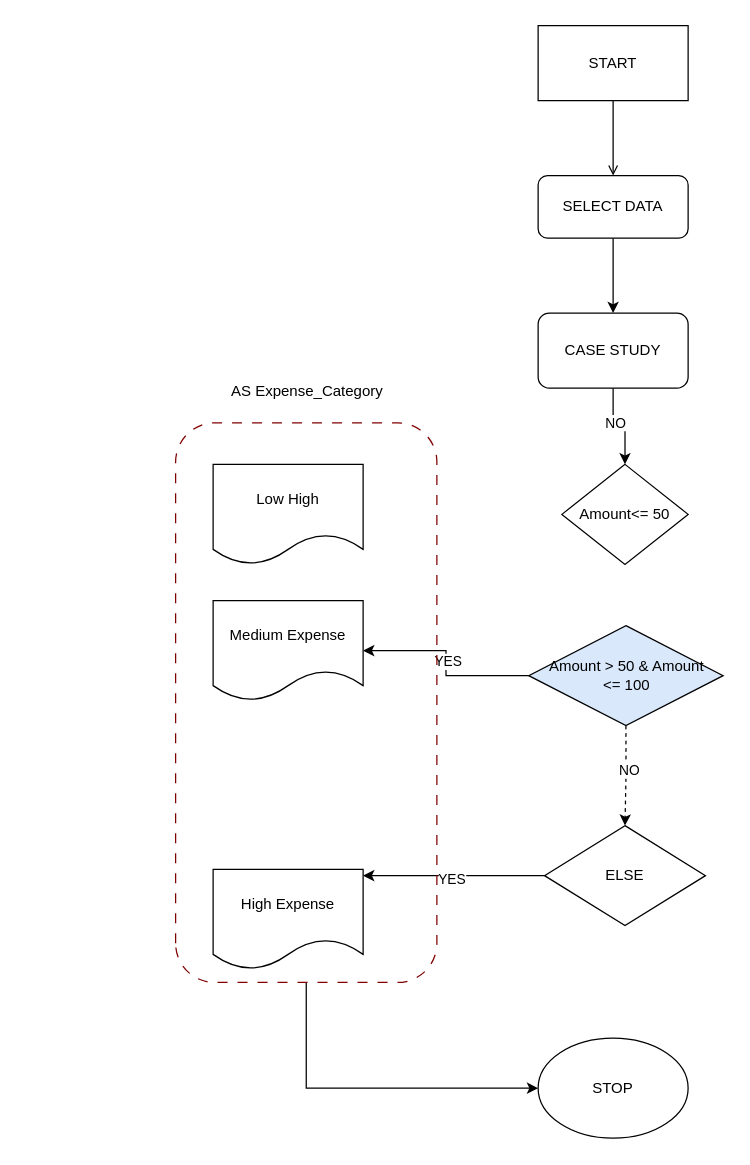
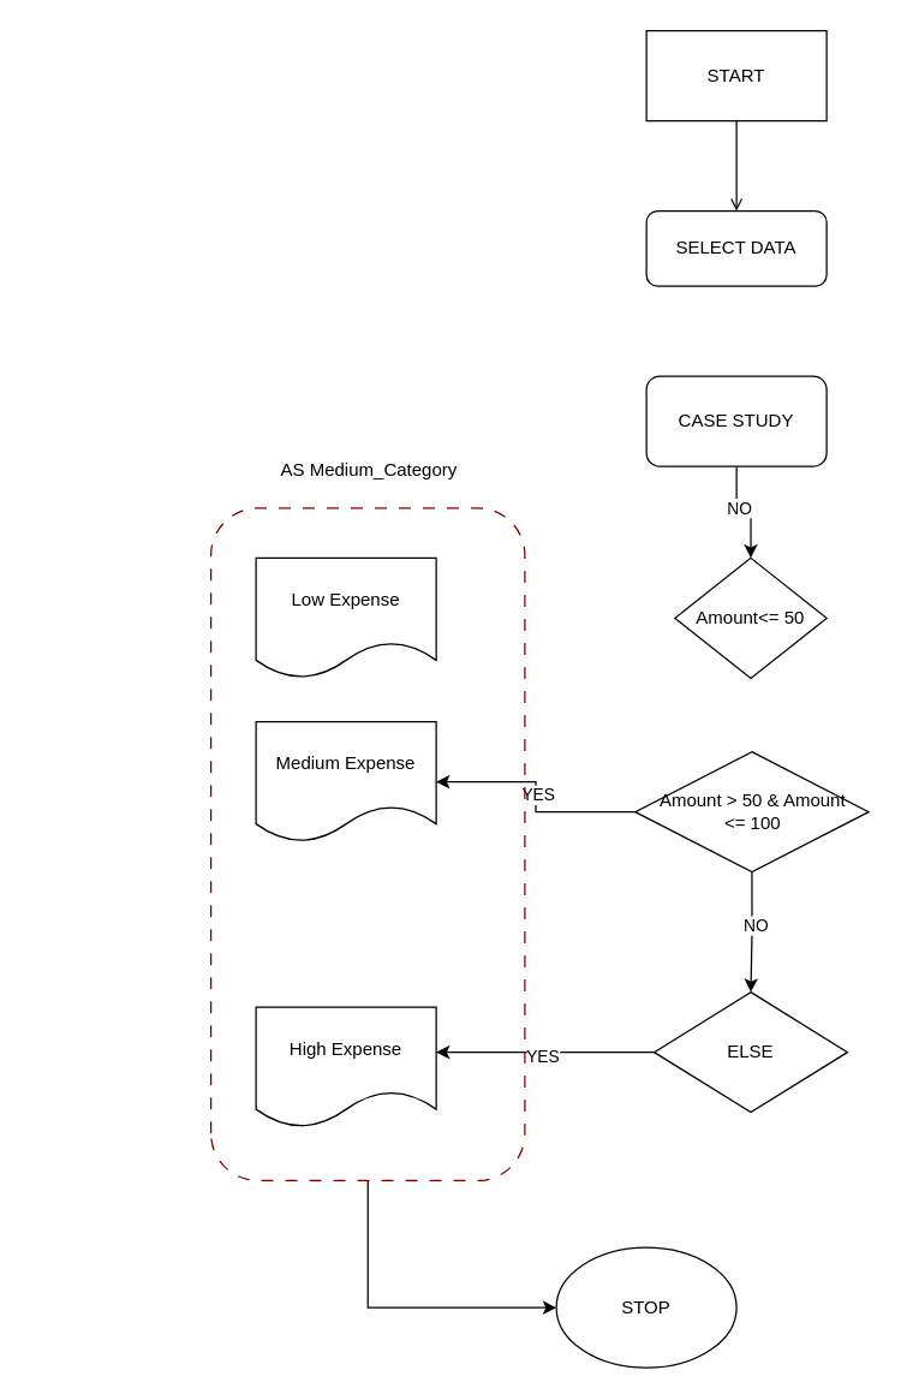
  <mxCell id="0" />
  <mxCell id="1" parent="0" />
  <mxCell id="2" style="edgeStyle=orthogonalEdgeStyle;rounded=0;orthogonalLoop=1;jettySize=auto;html=1;exitX=0.5;exitY=1;exitDx=0;exitDy=0;entryX=0.5;entryY=0;entryDx=0;entryDy=0;endArrow=open;" edge="1" parent="1" source="3" target="5"><mxGeometry relative="1" as="geometry"><mxPoint x="490" y="90" as="targetPoint" /></mxGeometry></mxCell>
  <mxCell id="3" value="START" style="whiteSpace=wrap;html=1;rounded=0;" vertex="1" parent="1"><mxGeometry x="430" y="20" width="120" height="60" as="geometry" /></mxCell>
- <mxCell id="4" style="edgeStyle=orthogonalEdgeStyle;rounded=0;orthogonalLoop=1;jettySize=auto;html=1;exitX=0.5;exitY=1;exitDx=0;exitDy=0;entryX=0.5;entryY=0;entryDx=0;entryDy=0;" edge="1" parent="1" source="5" target="8"><mxGeometry relative="1" as="geometry" /></mxCell>
  <mxCell id="5" value="SELECT DATA" style="rounded=1;whiteSpace=wrap;html=1;" vertex="1" parent="1"><mxGeometry x="430" y="140" width="120" height="50" as="geometry" /></mxCell>
  <mxCell id="6" style="edgeStyle=orthogonalEdgeStyle;rounded=0;orthogonalLoop=1;jettySize=auto;html=1;exitX=0.5;exitY=1;exitDx=0;exitDy=0;entryX=0.5;entryY=0;entryDx=0;entryDy=0;" edge="1" parent="1" source="8" target="9"><mxGeometry relative="1" as="geometry" /></mxCell>
  <mxCell id="7" value="NO" style="edgeLabel;html=1;align=center;verticalAlign=middle;resizable=0;points=[];" vertex="1" connectable="0" parent="6"><mxGeometry x="-0.229" y="1" relative="1" as="geometry"><mxPoint as="offset" /></mxGeometry></mxCell>
  <mxCell id="8" value="CASE STUDY" style="rounded=1;whiteSpace=wrap;html=1;" vertex="1" parent="1"><mxGeometry x="430" y="250" width="120" height="60" as="geometry" /></mxCell>
  <mxCell id="9" value="Amount&amp;lt;= 50" style="rhombus;whiteSpace=wrap;html=1;" vertex="1" parent="1"><mxGeometry x="449" y="371" width="101" height="80" as="geometry" /></mxCell>
- <mxCell id="10" style="edgeStyle=orthogonalEdgeStyle;rounded=0;orthogonalLoop=1;jettySize=auto;html=1;exitX=0.5;exitY=1;exitDx=0;exitDy=0;entryX=0.5;entryY=0;entryDx=0;entryDy=0;dashed=1;" edge="1" parent="1" source="14" target="17"><mxGeometry relative="1" as="geometry" /></mxCell>
+ <mxCell id="10" style="edgeStyle=orthogonalEdgeStyle;rounded=0;orthogonalLoop=1;jettySize=auto;html=1;exitX=0.5;exitY=1;exitDx=0;exitDy=0;entryX=0.5;entryY=0;entryDx=0;entryDy=0;" edge="1" parent="1" source="14" target="17"><mxGeometry relative="1" as="geometry" /></mxCell>
  <mxCell id="11" value="NO" style="edgeLabel;html=1;align=center;verticalAlign=middle;resizable=0;points=[];" vertex="1" connectable="0" parent="10"><mxGeometry x="-0.1" y="2" relative="1" as="geometry"><mxPoint as="offset" /></mxGeometry></mxCell>
  <mxCell id="12" style="edgeStyle=orthogonalEdgeStyle;rounded=0;orthogonalLoop=1;jettySize=auto;html=1;exitX=0;exitY=0.5;exitDx=0;exitDy=0;entryX=1;entryY=0.5;entryDx=0;entryDy=0;" edge="1" parent="1" source="14" target="19"><mxGeometry relative="1" as="geometry" /></mxCell>
  <mxCell id="13" value="YES" style="edgeLabel;html=1;align=center;verticalAlign=middle;resizable=0;points=[];" vertex="1" connectable="0" parent="12"><mxGeometry x="0.019" relative="1" as="geometry"><mxPoint x="1" as="offset" /></mxGeometry></mxCell>
- <mxCell id="14" value="&lt;div&gt;Amount &amp;gt; 50 &amp;amp; Amount&lt;/div&gt;&lt;div&gt;&amp;lt;= 100&lt;br&gt;&lt;/div&gt;" style="rhombus;whiteSpace=wrap;html=1;fillColor=#dae8fc;" vertex="1" parent="1"><mxGeometry x="422.5" y="500" width="155.5" height="80" as="geometry" /></mxCell>
+ <mxCell id="14" value="&lt;div&gt;Amount &amp;gt; 50 &amp;amp; Amount&lt;/div&gt;&lt;div&gt;&amp;lt;= 100&lt;br&gt;&lt;/div&gt;" style="rhombus;whiteSpace=wrap;html=1;" vertex="1" parent="1"><mxGeometry x="422.5" y="500" width="155.5" height="80" as="geometry" /></mxCell>
  <mxCell id="15" style="edgeStyle=orthogonalEdgeStyle;rounded=0;orthogonalLoop=1;jettySize=auto;html=1;exitX=0;exitY=0.5;exitDx=0;exitDy=0;" edge="1" parent="1" source="17" target="20"><mxGeometry relative="1" as="geometry"><Array as="points"><mxPoint x="320" y="700" /><mxPoint x="320" y="700" /></Array></mxGeometry></mxCell>
  <mxCell id="16" value="YES" style="edgeLabel;html=1;align=center;verticalAlign=middle;resizable=0;points=[];" vertex="1" connectable="0" parent="15"><mxGeometry x="0.035" y="2" relative="1" as="geometry"><mxPoint as="offset" /></mxGeometry></mxCell>
  <mxCell id="17" value="ELSE " style="rhombus;whiteSpace=wrap;html=1;" vertex="1" parent="1"><mxGeometry x="435.13" y="660" width="128.75" height="80" as="geometry" /></mxCell>
- <mxCell id="18" value="Low High" style="shape=document;whiteSpace=wrap;html=1;boundedLbl=1;" vertex="1" parent="1"><mxGeometry x="170" y="371" width="120" height="80" as="geometry" /></mxCell>
+ <mxCell id="18" value="Low Expense" style="shape=document;whiteSpace=wrap;html=1;boundedLbl=1;" vertex="1" parent="1"><mxGeometry x="170" y="371" width="120" height="80" as="geometry" /></mxCell>
  <mxCell id="19" value="Medium Expense" style="shape=document;whiteSpace=wrap;html=1;boundedLbl=1;" vertex="1" parent="1"><mxGeometry x="170" y="480" width="120" height="80" as="geometry" /></mxCell>
- <mxCell id="20" value="High Expense" style="shape=document;whiteSpace=wrap;html=1;boundedLbl=1;" vertex="1" parent="1"><mxGeometry x="170" y="695" width="120" height="80" as="geometry" /></mxCell>
+ <mxCell id="20" value="High Expense" style="shape=document;whiteSpace=wrap;html=1;boundedLbl=1;" vertex="1" parent="1"><mxGeometry x="170" y="670" width="120" height="80" as="geometry" /></mxCell>
  <mxCell id="21" style="edgeStyle=orthogonalEdgeStyle;rounded=0;orthogonalLoop=1;jettySize=auto;html=1;exitX=0;exitY=0.5;exitDx=0;exitDy=0;entryX=0;entryY=0.5;entryDx=0;entryDy=0;" edge="1" parent="1" source="22" target="24"><mxGeometry relative="1" as="geometry" /></mxCell>
  <mxCell id="22" value="" style="rounded=1;whiteSpace=wrap;html=1;rotation=-90;dashed=1;dashPattern=8 8;strokeColor=#800000;fillColor=none;" vertex="1" parent="1"><mxGeometry x="20.63" y="457.13" width="447.75" height="209" as="geometry" /></mxCell>
- <mxCell id="23" value="AS Expense_Category" style="text;html=1;align=center;verticalAlign=middle;resizable=0;points=[];autosize=1;strokeColor=none;fillColor=none;" vertex="1" parent="1"><mxGeometry x="170" y="298" width="150" height="30" as="geometry" /></mxCell>
- <mxCell id="24" value="STOP" style="ellipse;whiteSpace=wrap;html=1;" vertex="1" parent="1"><mxGeometry x="430" y="830" width="120" height="80" as="geometry" /></mxCell>
+ <mxCell id="23" value="AS Medium_Category" style="text;html=1;align=center;verticalAlign=middle;resizable=0;points=[];autosize=1;strokeColor=none;fillColor=none;" vertex="1" parent="1"><mxGeometry x="170" y="298" width="150" height="30" as="geometry" /></mxCell>
+ <mxCell id="24" value="STOP" style="ellipse;whiteSpace=wrap;html=1;" vertex="1" parent="1"><mxGeometry x="370" y="830" width="120" height="80" as="geometry" /></mxCell>
